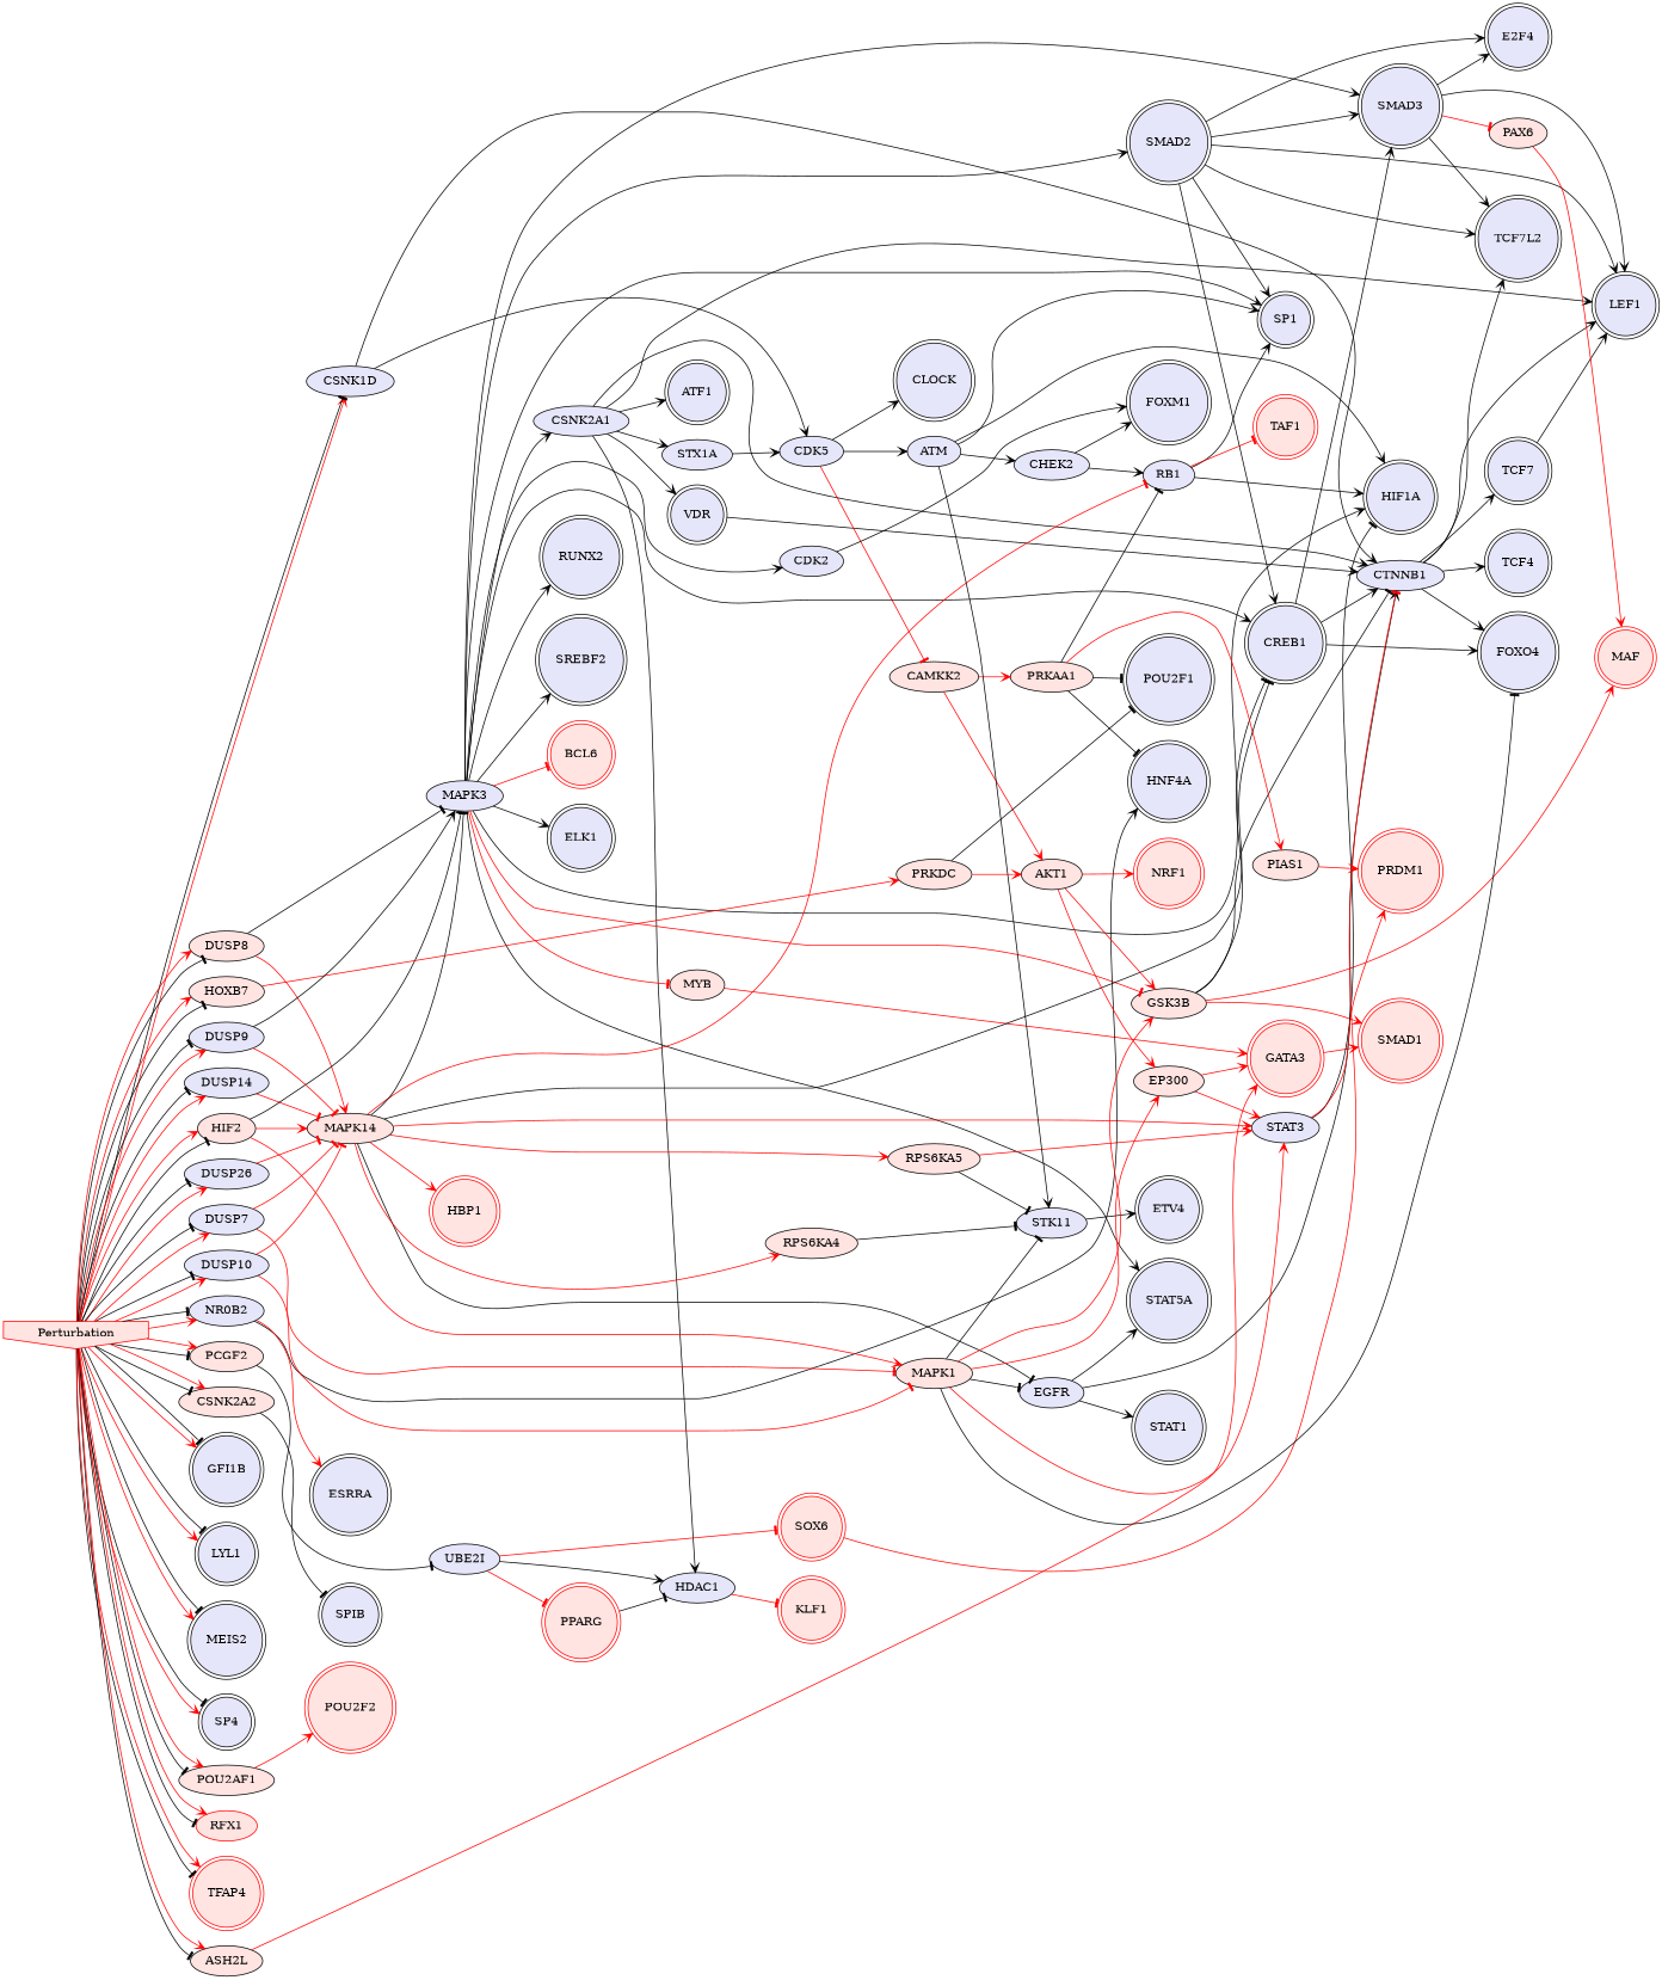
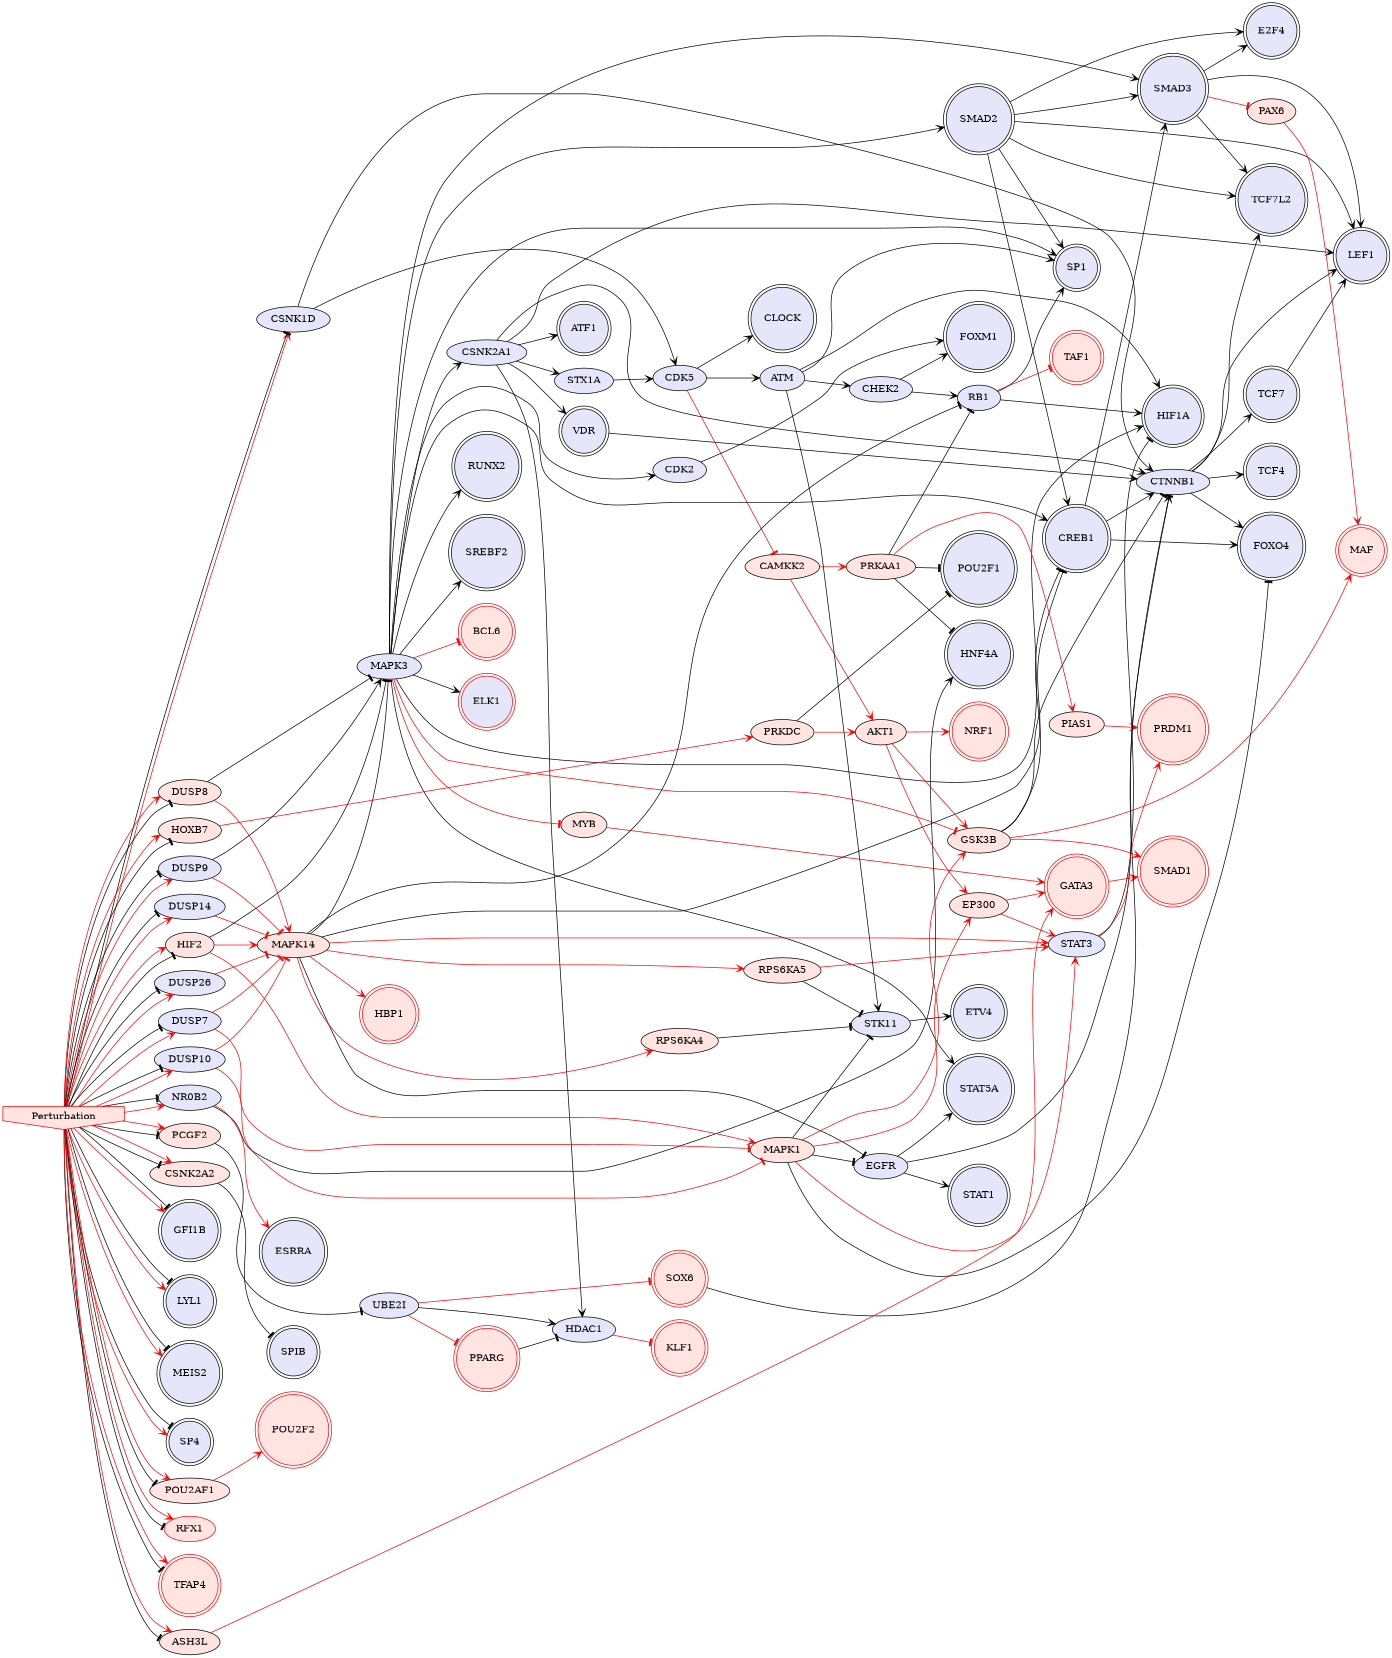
  digraph {
    rankdir=LR
    node [fillcolor=lavender style=filled shape=doublecircle]
    edge [arrowhead=vee color=black penwidth=1]
    CSNK2A1 [shape=""]
    CTNNB1 [shape=""]
    LEF1 [color=black]
    VDR [color=black]
    ATF1 [color=black]
    HDAC1 [shape=""]
    STX1A [shape=""]
    FOXO4 [color=black]
    TCF7L2 [color=black]
    TCF7 [color=black]
    TCF4 [color=black]
    KLF1 [color=red fillcolor=mistyrose]
    CDK5 [shape=""]
    RB1 [shape=""]
    HIF1A [color=black]
    SP1 [color=black]
    TAF1 [color=red fillcolor=mistyrose]
    SMAD2 [color=black]
    SMAD3 [color=black]
    CREB1 [color=black]
    E2F4 [color=black]
    PAX6 [fillcolor=mistyrose shape=""]
    MAF [color=red fillcolor=mistyrose]
    MAPK3 [shape=""]
    STAT5A [color=black]
-   ELK1 [color=black]
+   ELK1 [color=red]
    RUNX2 [color=black]
    CDK2 [shape=""]
    SREBF2 [color=black]
    BCL6 [color=red fillcolor=mistyrose]
    GSK3B [fillcolor=mistyrose shape=""]
    MYB [fillcolor=mistyrose shape=""]
    FOXM1 [color=black]
    SMAD1 [color=red fillcolor=mistyrose]
    GATA3 [color=red fillcolor=mistyrose]
    MAPK14 [fillcolor=mistyrose shape=""]
    EGFR [shape=""]
    RPS6KA5 [fillcolor=mistyrose shape=""]
    HBP1 [color=red fillcolor=mistyrose]
    STAT3 [shape=""]
    RPS6KA4 [fillcolor=mistyrose shape=""]
    STAT1 [color=black]
    STK11 [shape=""]
    PRDM1 [color=red fillcolor=mistyrose]
    NR0B2 [shape=""]
    HNF4A [color=black]
    ESRRA [color=black]
    PRKAA1 [fillcolor=mistyrose shape=""]
    POU2F1 [color=black]
    PIAS1 [fillcolor=mistyrose shape=""]
    CSNK2A2 [fillcolor=mistyrose shape=""]
    SPIB [color=black]
    ETV4 [color=black]
    SOX6 [color=red fillcolor=mistyrose]
    PCGF2 [fillcolor=mistyrose shape=""]
    UBE2I [shape=""]
    PPARG [color=red fillcolor=mistyrose]
    CLOCK [color=black]
    CAMKK2 [fillcolor=mistyrose shape=""]
    ATM [shape=""]
    AKT1 [fillcolor=mistyrose shape=""]
    CHEK2 [shape=""]
    Perturbation [color=red fillcolor=mistyrose shape=invhouse]
    DUSP26 [shape=""]
    GFI1B [color=black]
    LYL1 [color=black]
    MEIS2 [color=black]
    SP4 [color=black]
    POU2AF1 [fillcolor=mistyrose shape=""]
    RFX1 [color=red fillcolor=mistyrose shape=ellipse]
    TFAP4 [color=red fillcolor=mistyrose]
    DUSP14 [shape=""]
    CSNK1D [shape=""]
    DUSP10 [shape=""]
    DUSP8 [fillcolor=mistyrose shape=""]
    n76 [fillcolor=mistyrose label=HIF2 shape=""]
    DUSP7 [shape=""]
    HOXB7 [fillcolor=mistyrose shape=""]
-   ASH2L [fillcolor=mistyrose shape=""]
+   ASH2L [fillcolor=mistyrose label=ASH3L shape=""]
    DUSP9 [shape=""]
    POU2F2 [color=red fillcolor=mistyrose]
    MAPK1 [fillcolor=mistyrose shape=""]
    PRKDC [fillcolor=mistyrose shape=""]
    EP300 [fillcolor=mistyrose shape=""]
    NRF1 [color=red fillcolor=mistyrose]
    CSNK2A1 -> CTNNB1
    CSNK2A1 -> LEF1
    CSNK2A1 -> VDR
    CSNK2A1 -> ATF1
    CSNK2A1 -> HDAC1
    CSNK2A1 -> STX1A
    CTNNB1 -> LEF1
    CTNNB1 -> FOXO4
    CTNNB1 -> TCF7L2
    CTNNB1 -> TCF7
    CTNNB1 -> TCF4
    VDR -> CTNNB1
    HDAC1 -> KLF1 [arrowhead=tee color=red]
    STX1A -> CDK5
    TCF7 -> LEF1
    CDK5 -> CLOCK
    CDK5 -> CAMKK2 [arrowhead=tee color=red]
    CDK5 -> ATM
    RB1 -> HIF1A
    RB1 -> SP1
    RB1 -> TAF1 [arrowhead=tee color=red]
    SMAD2 -> LEF1
    SMAD2 -> TCF7L2
    SMAD2 -> SP1
    SMAD2 -> SMAD3
    SMAD2 -> CREB1
    SMAD2 -> E2F4
    SMAD3 -> LEF1
    SMAD3 -> TCF7L2
    SMAD3 -> E2F4
    SMAD3 -> PAX6 [arrowhead=tee color=red]
    CREB1 -> CTNNB1
    CREB1 -> FOXO4
    CREB1 -> SMAD3
    PAX6 -> MAF [color=red]
    MAPK3 -> CSNK2A1
    MAPK3 -> HIF1A
    MAPK3 -> SP1
    MAPK3 -> SMAD2
    MAPK3 -> SMAD3
    MAPK3 -> CREB1
    MAPK3 -> STAT5A
    MAPK3 -> ELK1
    MAPK3 -> RUNX2
    MAPK3 -> CDK2
    MAPK3 -> SREBF2
    MAPK3 -> BCL6 [arrowhead=tee color=red]
    MAPK3 -> GSK3B [arrowhead=tee color=red]
    MAPK3 -> MYB [arrowhead=tee color=red]
    CDK2 -> FOXM1
    GSK3B -> CTNNB1 [arrowhead=tee]
    GSK3B -> CREB1 [arrowhead=tee]
    GSK3B -> MAF [color=red]
    GSK3B -> SMAD1 [color=red]
    MYB -> GATA3 [color=red]
    GATA3 -> SMAD1 [color=red]
-   MAPK14 -> RB1 [arrowhead=tee color=red]
+   MAPK14 -> RB1 [arrowhead=tee]
    MAPK14 -> CREB1 [arrowhead=tee]
    MAPK14 -> MAPK3 [arrowhead=tee]
    MAPK14 -> EGFR [arrowhead=tee]
    MAPK14 -> RPS6KA5 [color=red]
    MAPK14 -> HBP1 [color=red]
    MAPK14 -> STAT3 [color=red]
    MAPK14 -> RPS6KA4 [color=red]
    EGFR -> CTNNB1
    EGFR -> STAT5A
    EGFR -> STAT1
    RPS6KA5 -> STAT3 [color=red]
    RPS6KA5 -> STK11 [arrowhead=tee]
    STAT3 -> HIF1A [arrowhead=tee]
    STAT3 -> PRDM1 [color=red]
    RPS6KA4 -> STK11 [arrowhead=tee]
    STK11 -> ETV4
    NR0B2 -> HNF4A
    NR0B2 -> ESRRA [color=red]
    PRKAA1 -> RB1 [arrowhead=tee]
    PRKAA1 -> HNF4A [arrowhead=tee]
    PRKAA1 -> POU2F1 [arrowhead=tee]
    PRKAA1 -> PIAS1 [color=red]
    PIAS1 -> PRDM1 [color=red]
    CSNK2A2 -> SPIB [arrowhead=tee]
-   SOX6 -> CTNNB1 [arrowhead=tee color=red]
+   SOX6 -> CTNNB1 [arrowhead=tee]
    PCGF2 -> UBE2I [arrowhead=tee]
    UBE2I -> HDAC1
    UBE2I -> SOX6 [arrowhead=tee color=red]
    UBE2I -> PPARG [arrowhead=tee color=red]
    PPARG -> HDAC1 [arrowhead=tee]
    CAMKK2 -> PRKAA1 [color=red]
    CAMKK2 -> AKT1 [color=red]
    ATM -> HIF1A
    ATM -> SP1
    ATM -> STK11
    ATM -> CHEK2
    AKT1 -> GSK3B [color=red]
    AKT1 -> EP300 [color=red]
    AKT1 -> NRF1 [color=red]
    CHEK2 -> RB1
    CHEK2 -> FOXM1
    Perturbation -> NR0B2 [color=red]
    Perturbation -> NR0B2 [arrowhead=tee]
    Perturbation -> CSNK2A2 [arrowhead=tee]
    Perturbation -> CSNK2A2 [color=red]
    Perturbation -> PCGF2 [arrowhead=tee]
    Perturbation -> PCGF2 [color=red]
    Perturbation -> DUSP26 [color=red]
    Perturbation -> DUSP26 [arrowhead=tee]
    Perturbation -> GFI1B [color=red]
    Perturbation -> GFI1B [arrowhead=tee]
    Perturbation -> LYL1 [color=red]
    Perturbation -> LYL1 [arrowhead=tee]
    Perturbation -> MEIS2 [color=red]
    Perturbation -> MEIS2 [arrowhead=tee]
    Perturbation -> SP4 [color=red]
    Perturbation -> SP4 [arrowhead=tee]
    Perturbation -> POU2AF1 [arrowhead=tee]
    Perturbation -> POU2AF1 [color=red]
    Perturbation -> RFX1 [arrowhead=tee]
    Perturbation -> RFX1 [color=red]
    Perturbation -> TFAP4 [arrowhead=tee]
    Perturbation -> TFAP4 [color=red]
    Perturbation -> DUSP14 [color=red]
    Perturbation -> DUSP14 [arrowhead=tee]
    Perturbation -> CSNK1D [color=red]
    Perturbation -> CSNK1D [arrowhead=tee]
    Perturbation -> DUSP10 [color=red]
    Perturbation -> DUSP10 [arrowhead=tee]
    Perturbation -> DUSP8 [arrowhead=tee]
    Perturbation -> DUSP8 [color=red]
    Perturbation -> n76 [arrowhead=tee]
    Perturbation -> n76 [color=red]
    Perturbation -> DUSP7 [color=red]
    Perturbation -> DUSP7 [arrowhead=tee]
    Perturbation -> HOXB7 [arrowhead=tee]
    Perturbation -> HOXB7 [color=red]
    Perturbation -> ASH2L [arrowhead=tee]
    Perturbation -> ASH2L [color=red]
    Perturbation -> DUSP9 [color=red]
    Perturbation -> DUSP9 [arrowhead=tee]
    DUSP26 -> MAPK14 [arrowhead=tee color=red]
    POU2AF1 -> POU2F2 [color=red]
    DUSP14 -> MAPK14 [arrowhead=tee color=red]
    CSNK1D -> CTNNB1
    CSNK1D -> CDK5
    DUSP10 -> MAPK14 [arrowhead=tee color=red]
    DUSP10 -> MAPK1 [arrowhead=tee color=red]
    DUSP8 -> MAPK3 [arrowhead=tee]
    DUSP8 -> MAPK14 [color=red]
    n76 -> MAPK3 [arrowhead=tee]
    n76 -> MAPK14 [color=red]
    n76 -> MAPK1 [color=red]
    DUSP7 -> MAPK14 [arrowhead=tee color=red]
    DUSP7 -> MAPK1 [arrowhead=tee color=red]
    HOXB7 -> PRKDC [color=red]
    ASH2L -> GATA3 [color=red]
    DUSP9 -> MAPK3
    DUSP9 -> MAPK14 [arrowhead=tee color=red]
    MAPK1 -> FOXO4 [arrowhead=tee]
    MAPK1 -> GSK3B [color=red]
    MAPK1 -> EGFR [arrowhead=tee]
    MAPK1 -> STAT3 [color=red]
    MAPK1 -> STK11 [arrowhead=tee]
    MAPK1 -> EP300 [color=red]
    PRKDC -> POU2F1 [arrowhead=tee]
    PRKDC -> AKT1 [color=red]
    EP300 -> GATA3 [color=red]
    EP300 -> STAT3 [color=red]
  }
